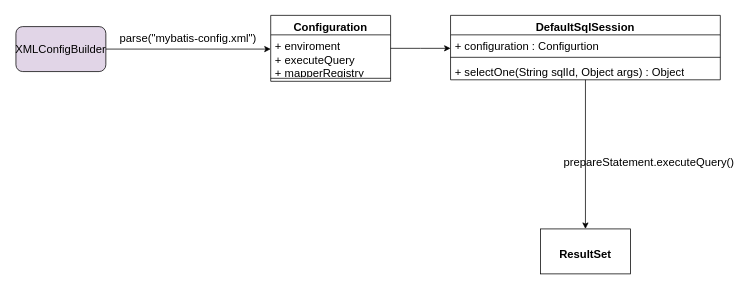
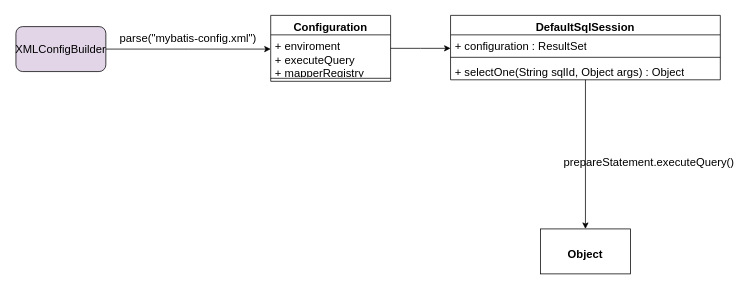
  <mxCell id="0" />
  <mxCell id="1" parent="0" />
  <mxCell id="2" value="parse(&quot;mybatis-config.xml&quot;)" style="text;html=1;align=center;verticalAlign=middle;whiteSpace=wrap;rounded=0;fontSize=15;" vertex="1" parent="1"><mxGeometry x="130" y="35" width="240" height="30" as="geometry" /></mxCell>
  <mxCell id="3" value="" style="edgeStyle=orthogonalEdgeStyle;rounded=0;orthogonalLoop=1;jettySize=auto;html=1;fontSize=15;" edge="1" parent="1" source="4"><mxGeometry relative="1" as="geometry"><mxPoint x="360" y="65" as="targetPoint" /></mxGeometry></mxCell>
  <mxCell id="4" value="XMLConfigBuilder" style="rounded=1;whiteSpace=wrap;html=1;fontSize=15;fillColor=#e1d5e7;" vertex="1" parent="1"><mxGeometry x="20" y="35" width="120" height="60" as="geometry" /></mxCell>
  <mxCell id="5" value="" style="edgeStyle=orthogonalEdgeStyle;rounded=0;orthogonalLoop=1;jettySize=auto;html=1;fontSize=15;" edge="1" parent="1" source="6"><mxGeometry relative="1" as="geometry"><mxPoint x="600" y="64" as="targetPoint" /></mxGeometry></mxCell>
  <mxCell id="6" value="Configuration" style="swimlane;fontStyle=1;align=center;verticalAlign=top;childLayout=stackLayout;horizontal=1;startSize=26;horizontalStack=0;resizeParent=1;resizeParentMax=0;resizeLast=0;collapsible=1;marginBottom=0;whiteSpace=wrap;html=1;fontSize=15;" vertex="1" parent="1"><mxGeometry x="360" y="20" width="160" height="88" as="geometry" /></mxCell>
  <mxCell id="7" value="+ enviroment&lt;div&gt;+ executeQuery&lt;/div&gt;&lt;div&gt;+ mapperRegistry&lt;/div&gt;" style="text;strokeColor=none;fillColor=none;align=left;verticalAlign=top;spacingLeft=4;spacingRight=4;overflow=hidden;rotatable=0;points=[[0,0.5],[1,0.5]];portConstraint=eastwest;whiteSpace=wrap;html=1;fontSize=15;" vertex="1" parent="6"><mxGeometry y="26" width="160" height="54" as="geometry" /></mxCell>
  <mxCell id="8" value="" style="line;strokeWidth=1;fillColor=none;align=left;verticalAlign=middle;spacingTop=-1;spacingLeft=3;spacingRight=3;rotatable=0;labelPosition=right;points=[];portConstraint=eastwest;strokeColor=inherit;fontSize=15;" vertex="1" parent="6"><mxGeometry y="80" width="160" height="8" as="geometry" /></mxCell>
  <mxCell id="9" value="" style="edgeStyle=orthogonalEdgeStyle;rounded=0;orthogonalLoop=1;jettySize=auto;html=1;fontSize=15;" edge="1" parent="1" source="10" target="14"><mxGeometry relative="1" as="geometry" /></mxCell>
  <mxCell id="10" value="DefaultSqlSession" style="swimlane;fontStyle=1;align=center;verticalAlign=top;childLayout=stackLayout;horizontal=1;startSize=26;horizontalStack=0;resizeParent=1;resizeParentMax=0;resizeLast=0;collapsible=1;marginBottom=0;whiteSpace=wrap;html=1;fontSize=15;" vertex="1" parent="1"><mxGeometry x="600" y="20" width="360" height="86" as="geometry" /></mxCell>
- <mxCell id="11" value="+ configuration : Configurtion" style="text;strokeColor=none;fillColor=none;align=left;verticalAlign=top;spacingLeft=4;spacingRight=4;overflow=hidden;rotatable=0;points=[[0,0.5],[1,0.5]];portConstraint=eastwest;whiteSpace=wrap;html=1;fontSize=15;" vertex="1" parent="10"><mxGeometry y="26" width="360" height="26" as="geometry" /></mxCell>
+ <mxCell id="11" value="+ configuration : ResultSet" style="text;strokeColor=none;fillColor=none;align=left;verticalAlign=top;spacingLeft=4;spacingRight=4;overflow=hidden;rotatable=0;points=[[0,0.5],[1,0.5]];portConstraint=eastwest;whiteSpace=wrap;html=1;fontSize=15;" vertex="1" parent="10"><mxGeometry y="26" width="360" height="26" as="geometry" /></mxCell>
  <mxCell id="12" value="" style="line;strokeWidth=1;fillColor=none;align=left;verticalAlign=middle;spacingTop=-1;spacingLeft=3;spacingRight=3;rotatable=0;labelPosition=right;points=[];portConstraint=eastwest;strokeColor=inherit;fontSize=15;" vertex="1" parent="10"><mxGeometry y="52" width="360" height="8" as="geometry" /></mxCell>
  <mxCell id="13" value="+ selectOne(String sqlId, Object args) : Object" style="text;strokeColor=none;fillColor=none;align=left;verticalAlign=top;spacingLeft=4;spacingRight=4;overflow=hidden;rotatable=0;points=[[0,0.5],[1,0.5]];portConstraint=eastwest;whiteSpace=wrap;html=1;fontSize=15;" vertex="1" parent="10"><mxGeometry y="60" width="360" height="26" as="geometry" /></mxCell>
- <mxCell id="14" value="&lt;div&gt;&lt;br&gt;&lt;/div&gt;&lt;div&gt;&lt;span style=&quot;background-color: transparent; color: light-dark(rgb(0, 0, 0), rgb(255, 255, 255));&quot;&gt;ResultSet&lt;/span&gt;&lt;br&gt;&lt;/div&gt;" style="whiteSpace=wrap;html=1;verticalAlign=top;fontStyle=1;startSize=26;fontSize=15;" vertex="1" parent="1"><mxGeometry x="720" y="305" width="120" height="60" as="geometry" /></mxCell>
+ <mxCell id="14" value="&lt;div&gt;&lt;br&gt;&lt;/div&gt;&lt;div&gt;&lt;span style=&quot;background-color: transparent; color: light-dark(rgb(0, 0, 0), rgb(255, 255, 255));&quot;&gt;Object&lt;/span&gt;&lt;br&gt;&lt;/div&gt;" style="whiteSpace=wrap;html=1;verticalAlign=top;fontStyle=1;startSize=26;fontSize=15;" vertex="1" parent="1"><mxGeometry x="720" y="305" width="120" height="60" as="geometry" /></mxCell>
  <mxCell id="15" value="prepareStatement.executeQuery()" style="text;html=1;align=center;verticalAlign=middle;whiteSpace=wrap;rounded=0;fontSize=15;" vertex="1" parent="1"><mxGeometry x="835" y="200" width="60" height="30" as="geometry" /></mxCell>
